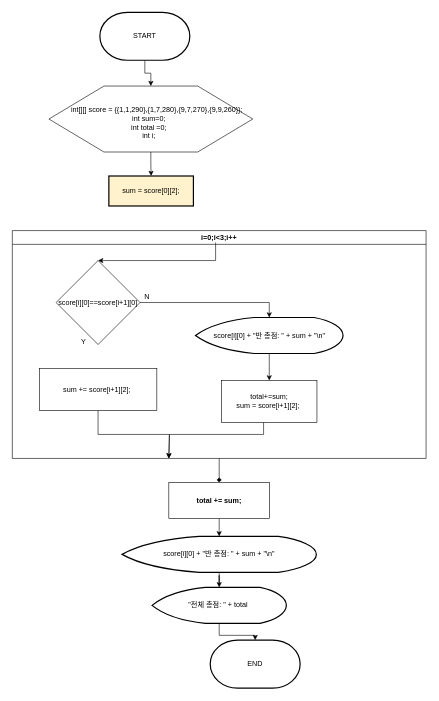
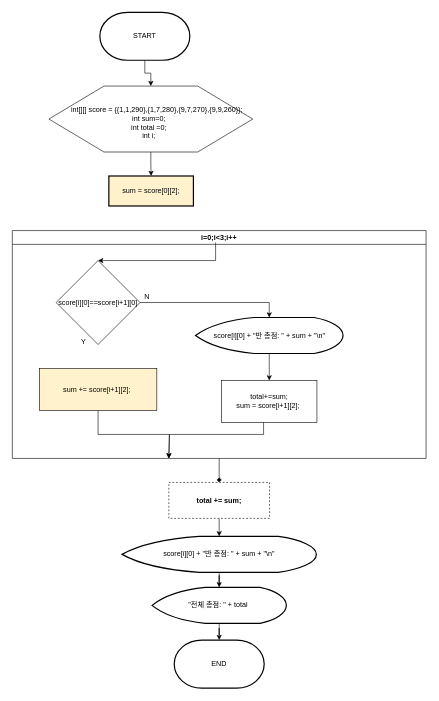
  <mxCell id="0" />
  <mxCell id="1" parent="0" />
  <mxCell id="2" value="" style="edgeStyle=orthogonalEdgeStyle;rounded=0;orthogonalLoop=1;jettySize=auto;html=1;entryX=0.5;entryY=0;entryDx=0;entryDy=0;" edge="1" parent="1" source="3" target="5"><mxGeometry relative="1" as="geometry" /></mxCell>
  <mxCell id="3" value="START" style="strokeWidth=2;html=1;shape=mxgraph.flowchart.terminator;whiteSpace=wrap;" vertex="1" parent="1"><mxGeometry x="166" y="20" width="150" height="80" as="geometry" /></mxCell>
  <mxCell id="4" value="" style="group" vertex="1" connectable="0" parent="1"><mxGeometry x="71" y="143" width="350" height="110" as="geometry" /></mxCell>
  <mxCell id="5" value="" style="verticalLabelPosition=bottom;verticalAlign=top;html=1;shape=hexagon;perimeter=hexagonPerimeter2;arcSize=6;size=0.27;" vertex="1" parent="4"><mxGeometry x="10" width="340" height="110" as="geometry" /></mxCell>
  <mxCell id="6" value="&lt;div&gt;&amp;nbsp; &amp;nbsp; &amp;nbsp; &amp;nbsp; int[][] score = {{1,1,290},{1,7,280},{9,7,270},{9,9,260}};&lt;/div&gt;&lt;div&gt;int sum=0;&lt;/div&gt;&lt;div&gt;int total =0;&lt;/div&gt;&lt;div&gt;int i;&lt;/div&gt;" style="text;html=1;align=center;verticalAlign=middle;whiteSpace=wrap;rounded=0;" vertex="1" parent="4"><mxGeometry x="2" y="31" width="350" height="60" as="geometry" /></mxCell>
  <mxCell id="7" value="sum = score[0][2];" style="rounded=1;whiteSpace=wrap;html=1;absoluteArcSize=1;arcSize=0;strokeWidth=2;fillColor=#fff2cc;" vertex="1" parent="1"><mxGeometry x="181" y="293" width="141" height="50" as="geometry" /></mxCell>
  <mxCell id="8" value="" style="edgeStyle=orthogonalEdgeStyle;rounded=0;orthogonalLoop=1;jettySize=auto;html=1;endArrow=diamond;" edge="1" parent="1" source="9" target="29"><mxGeometry relative="1" as="geometry" /></mxCell>
  <mxCell id="9" value="i=0;i&amp;lt;3;i++" style="swimlane;whiteSpace=wrap;html=1;startSize=23;" vertex="1" parent="1"><mxGeometry x="20" y="384" width="690" height="380" as="geometry" /></mxCell>
  <mxCell id="10" value="" style="group" vertex="1" connectable="0" parent="9"><mxGeometry x="45" y="50" width="640" height="250" as="geometry" /></mxCell>
  <mxCell id="11" value="" style="edgeStyle=orthogonalEdgeStyle;rounded=0;orthogonalLoop=1;jettySize=auto;html=1;entryX=0.5;entryY=0;entryDx=0;entryDy=0;entryPerimeter=0;" edge="1" parent="10" source="12" target="18"><mxGeometry relative="1" as="geometry" /></mxCell>
  <mxCell id="12" value="score[i][0]==score[i+1][0]" style="rhombus;whiteSpace=wrap;html=1;" vertex="1" parent="10"><mxGeometry x="28" width="140" height="140" as="geometry" /></mxCell>
- <mxCell id="13" value="sum += score[i+1][2];&amp;nbsp;" style="rounded=0;whiteSpace=wrap;html=1;" vertex="1" parent="10"><mxGeometry y="180" width="196" height="70" as="geometry" /></mxCell>
+ <mxCell id="13" value="sum += score[i+1][2];&amp;nbsp;" style="rounded=0;whiteSpace=wrap;html=1;fillColor=#fff2cc;" vertex="1" parent="10"><mxGeometry y="180" width="196" height="70" as="geometry" /></mxCell>
  <mxCell id="14" value="&lt;div&gt;&lt;span style=&quot;background-color: initial;&quot;&gt;total+=sum;&lt;/span&gt;&lt;/div&gt;&lt;div&gt;&lt;span style=&quot;background-color: initial;&quot;&gt;sum = score[i+1][2];&amp;nbsp;&lt;/span&gt;&lt;br&gt;&lt;/div&gt;" style="rounded=0;whiteSpace=wrap;html=1;" vertex="1" parent="10"><mxGeometry x="304" y="200" width="159" height="70" as="geometry" /></mxCell>
  <mxCell id="15" value="Y" style="text;html=1;align=center;verticalAlign=middle;whiteSpace=wrap;rounded=0;" vertex="1" parent="10"><mxGeometry x="44" y="120" width="60" height="30" as="geometry" /></mxCell>
  <mxCell id="16" value="N" style="text;html=1;align=center;verticalAlign=middle;whiteSpace=wrap;rounded=0;" vertex="1" parent="10"><mxGeometry x="149.5" y="46" width="60" height="30" as="geometry" /></mxCell>
  <mxCell id="17" value="" style="edgeStyle=orthogonalEdgeStyle;rounded=0;orthogonalLoop=1;jettySize=auto;html=1;" edge="1" parent="10" source="18" target="14"><mxGeometry relative="1" as="geometry" /></mxCell>
  <mxCell id="18" value="score[i][0] + &quot;반 총점: &quot; + sum + &quot;\n&quot;" style="strokeWidth=2;html=1;shape=mxgraph.flowchart.display;whiteSpace=wrap;" vertex="1" parent="10"><mxGeometry x="260.5" y="95" width="246" height="60" as="geometry" /></mxCell>
  <mxCell id="19" value="" style="edgeStyle=orthogonalEdgeStyle;rounded=0;orthogonalLoop=1;jettySize=auto;html=1;" edge="1" parent="9" source="13"><mxGeometry relative="1" as="geometry"><mxPoint x="261" y="380" as="targetPoint" /><Array as="points"><mxPoint x="143" y="340" /><mxPoint x="262" y="340" /></Array></mxGeometry></mxCell>
  <mxCell id="20" value="" style="edgeStyle=orthogonalEdgeStyle;rounded=0;orthogonalLoop=1;jettySize=auto;html=1;" edge="1" parent="9" source="14"><mxGeometry relative="1" as="geometry"><mxPoint x="261" y="380" as="targetPoint" /><Array as="points"><mxPoint x="419" y="340" /><mxPoint x="262" y="340" /></Array></mxGeometry></mxCell>
  <mxCell id="21" value="" style="edgeStyle=orthogonalEdgeStyle;rounded=0;orthogonalLoop=1;jettySize=auto;html=1;" edge="1" parent="1" source="22" target="25"><mxGeometry relative="1" as="geometry" /></mxCell>
  <mxCell id="22" value="&lt;div&gt;score[i][0] + &quot;반 총점: &quot; + sum + &quot;\n&quot;&lt;/div&gt;" style="strokeWidth=2;html=1;shape=mxgraph.flowchart.display;whiteSpace=wrap;" vertex="1" parent="1"><mxGeometry x="203" y="894" width="324" height="60" as="geometry" /></mxCell>
  <mxCell id="23" value="" style="edgeStyle=orthogonalEdgeStyle;rounded=0;orthogonalLoop=1;jettySize=auto;html=1;" edge="1" parent="1" source="5" target="7"><mxGeometry relative="1" as="geometry" /></mxCell>
  <mxCell id="24" value="" style="edgeStyle=orthogonalEdgeStyle;rounded=0;orthogonalLoop=1;jettySize=auto;html=1;" edge="1" parent="1" source="25" target="26"><mxGeometry relative="1" as="geometry" /></mxCell>
  <mxCell id="25" value="&lt;div&gt;&lt;div&gt;&quot;전체 총점: &quot; + total&amp;nbsp;&lt;/div&gt;&lt;/div&gt;" style="strokeWidth=2;html=1;shape=mxgraph.flowchart.display;whiteSpace=wrap;" vertex="1" parent="1"><mxGeometry x="253" y="979" width="224" height="60" as="geometry" /></mxCell>
- <mxCell id="26" value="END" style="strokeWidth=2;html=1;shape=mxgraph.flowchart.terminator;whiteSpace=wrap;" vertex="1" parent="1"><mxGeometry x="350" y="1067" width="150" height="80" as="geometry" /></mxCell>
+ <mxCell id="26" value="END" style="strokeWidth=2;html=1;shape=mxgraph.flowchart.terminator;whiteSpace=wrap;" vertex="1" parent="1"><mxGeometry x="290" y="1067" width="150" height="80" as="geometry" /></mxCell>
  <mxCell id="27" value="" style="endArrow=classic;html=1;rounded=0;entryX=0.5;entryY=0;entryDx=0;entryDy=0;" edge="1" parent="1" target="12"><mxGeometry width="50" height="50" relative="1" as="geometry"><mxPoint x="359" y="404" as="sourcePoint" /><mxPoint x="619" y="654" as="targetPoint" /><Array as="points"><mxPoint x="359" y="434" /></Array></mxGeometry></mxCell>
  <mxCell id="28" value="" style="edgeStyle=orthogonalEdgeStyle;rounded=0;orthogonalLoop=1;jettySize=auto;html=1;" edge="1" parent="1" source="29"><mxGeometry relative="1" as="geometry"><mxPoint x="365" y="894" as="targetPoint" /></mxGeometry></mxCell>
- <mxCell id="29" value="&lt;div&gt;&lt;b&gt;total += sum;&lt;/b&gt;&lt;/div&gt;" style="rounded=0;whiteSpace=wrap;html=1;" vertex="1" parent="1"><mxGeometry x="281" y="804" width="168" height="60" as="geometry" /></mxCell>
+ <mxCell id="29" value="&lt;div&gt;&lt;b&gt;total += sum;&lt;/b&gt;&lt;/div&gt;" style="rounded=0;whiteSpace=wrap;html=1;dashed=1;" vertex="1" parent="1"><mxGeometry x="281" y="804" width="168" height="60" as="geometry" /></mxCell>
